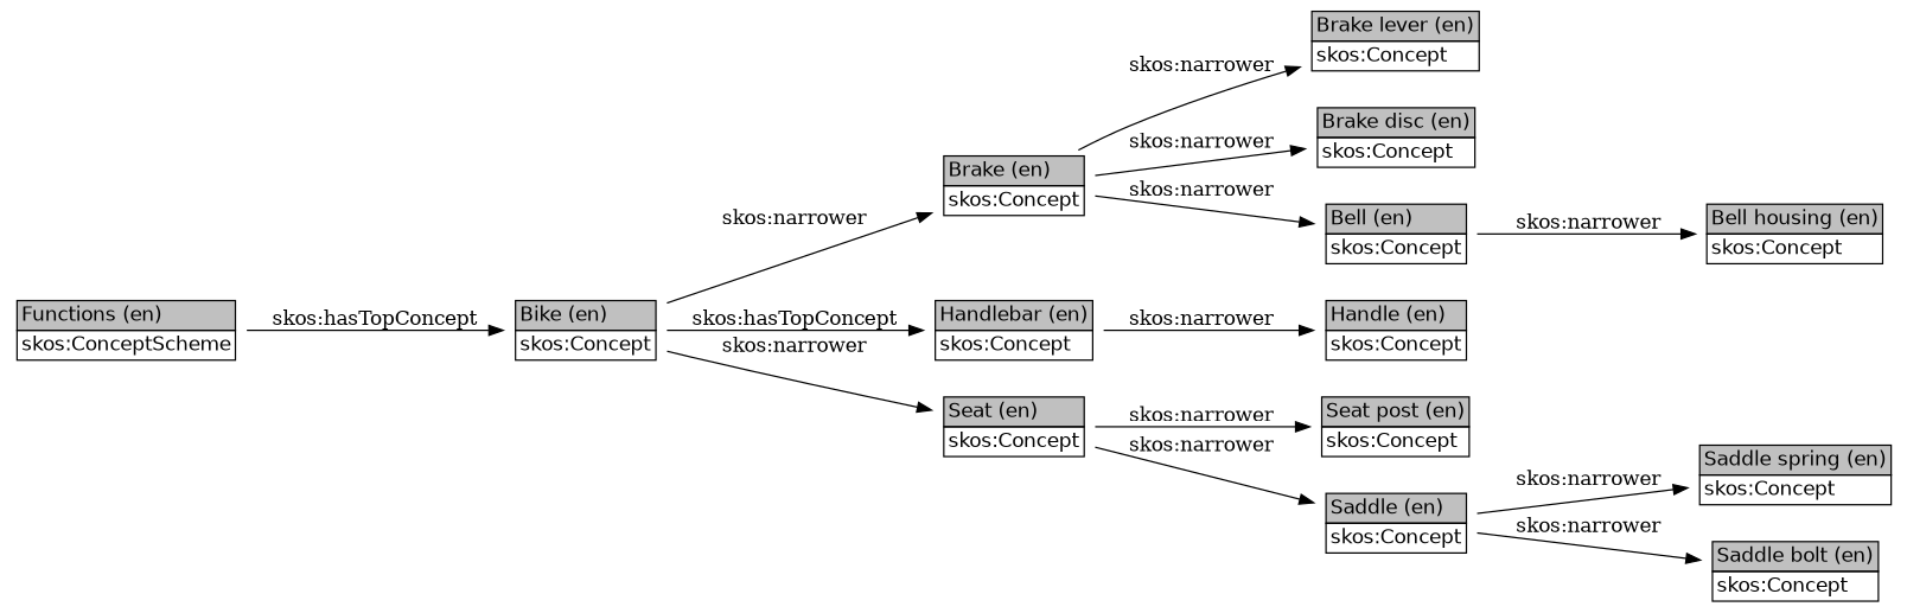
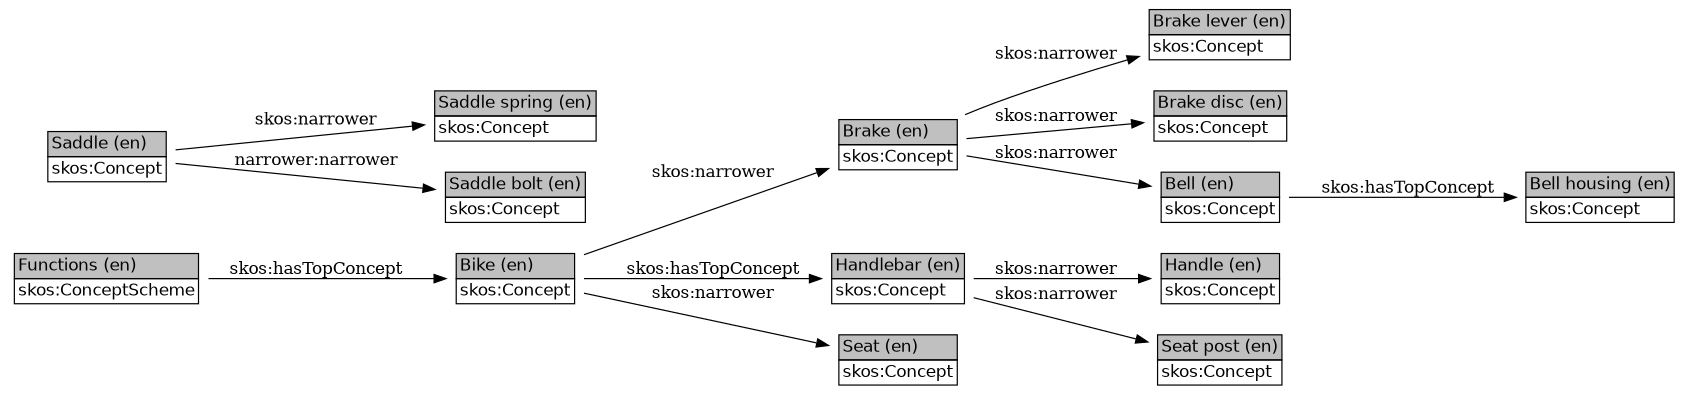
  digraph {
    rankdir=LR
    shape=plaintext
    node [fontname=Helvetica shape=plaintext]
    n1 [label=<<TABLE  BORDER="0" CELLBORDER="1" CELLSPACING="0">    <TR><TD  ALIGN="LEFT" BGCOLOR="gray">Brake lever (en)</TD></TR>    <TR><TD  ALIGN="LEFT">skos:Concept</TD></TR> </TABLE>>]
    n2 [label=<<TABLE  BORDER="0" CELLBORDER="1" CELLSPACING="0">    <TR><TD  ALIGN="LEFT" BGCOLOR="gray">Brake disc (en)</TD></TR>    <TR><TD  ALIGN="LEFT">skos:Concept</TD></TR> </TABLE>>]
    n3 [label=<<TABLE  BORDER="0" CELLBORDER="1" CELLSPACING="0">    <TR><TD  ALIGN="LEFT" BGCOLOR="gray">Bell housing (en)</TD></TR>    <TR><TD  ALIGN="LEFT">skos:Concept</TD></TR> </TABLE>>]
    n4 [label=<<TABLE  BORDER="0" CELLBORDER="1" CELLSPACING="0">    <TR><TD  ALIGN="LEFT" BGCOLOR="gray">Handle (en)</TD></TR>    <TR><TD  ALIGN="LEFT">skos:Concept</TD></TR> </TABLE>>]
    n5 [label=<<TABLE  BORDER="0" CELLBORDER="1" CELLSPACING="0">    <TR><TD  ALIGN="LEFT" BGCOLOR="gray">Saddle spring (en)</TD></TR>    <TR><TD  ALIGN="LEFT">skos:Concept</TD></TR> </TABLE>>]
    n6 [label=<<TABLE  BORDER="0" CELLBORDER="1" CELLSPACING="0">    <TR><TD  ALIGN="LEFT" BGCOLOR="gray">Saddle bolt (en)</TD></TR>    <TR><TD  ALIGN="LEFT">skos:Concept</TD></TR> </TABLE>>]
    n7 [label=<<TABLE  BORDER="0" CELLBORDER="1" CELLSPACING="0">    <TR><TD  ALIGN="LEFT" BGCOLOR="gray">Seat post (en)</TD></TR>    <TR><TD  ALIGN="LEFT">skos:Concept</TD></TR> </TABLE>>]
    n8 [label=<<TABLE  BORDER="0" CELLBORDER="1" CELLSPACING="0">    <TR><TD  ALIGN="LEFT" BGCOLOR="gray">Bell (en)</TD></TR>    <TR><TD  ALIGN="LEFT">skos:Concept</TD></TR> </TABLE>>]
    n9 [label=<<TABLE  BORDER="0" CELLBORDER="1" CELLSPACING="0">    <TR><TD  ALIGN="LEFT" BGCOLOR="gray">Bike (en)</TD></TR>    <TR><TD  ALIGN="LEFT">skos:Concept</TD></TR> </TABLE>>]
    n10 [label=<<TABLE  BORDER="0" CELLBORDER="1" CELLSPACING="0">    <TR><TD  ALIGN="LEFT" BGCOLOR="gray">Brake (en)</TD></TR>    <TR><TD  ALIGN="LEFT">skos:Concept</TD></TR> </TABLE>>]
    n11 [label=<<TABLE  BORDER="0" CELLBORDER="1" CELLSPACING="0">    <TR><TD  ALIGN="LEFT" BGCOLOR="gray">Handlebar (en)</TD></TR>    <TR><TD  ALIGN="LEFT">skos:Concept</TD></TR> </TABLE>>]
    n12 [label=<<TABLE  BORDER="0" CELLBORDER="1" CELLSPACING="0">    <TR><TD  ALIGN="LEFT" BGCOLOR="gray">Seat (en)</TD></TR>    <TR><TD  ALIGN="LEFT">skos:Concept</TD></TR> </TABLE>>]
    n13 [label=<<TABLE  BORDER="0" CELLBORDER="1" CELLSPACING="0">    <TR><TD  ALIGN="LEFT" BGCOLOR="gray">Saddle (en)</TD></TR>    <TR><TD  ALIGN="LEFT">skos:Concept</TD></TR> </TABLE>>]
    n14 [label=<<TABLE  BORDER="0" CELLBORDER="1" CELLSPACING="0">    <TR><TD  ALIGN="LEFT" BGCOLOR="gray">Functions (en)</TD></TR>    <TR><TD  ALIGN="LEFT">skos:ConceptScheme</TD></TR> </TABLE>>]
-   n8 -> n3 [label="skos:narrower"]
+   n8 -> n3 [label="skos:hasTopConcept"]
    n9 -> n10 [label="skos:narrower"]
    n9 -> n11 [label="skos:hasTopConcept"]
    n9 -> n12 [label="skos:narrower"]
    n10 -> n1 [label="skos:narrower"]
    n10 -> n2 [label="skos:narrower"]
    n10 -> n8 [label="skos:narrower"]
    n11 -> n4 [label="skos:narrower"]
-   n12 -> n7 [label="skos:narrower"]
-   n12 -> n13 [label="skos:narrower"]
+   n11 -> n7 [label="skos:narrower"]
    n13 -> n5 [label="skos:narrower"]
-   n13 -> n6 [label="skos:narrower"]
+   n13 -> n6 [label="narrower:narrower"]
    n14 -> n9 [label="skos:hasTopConcept"]
  }
